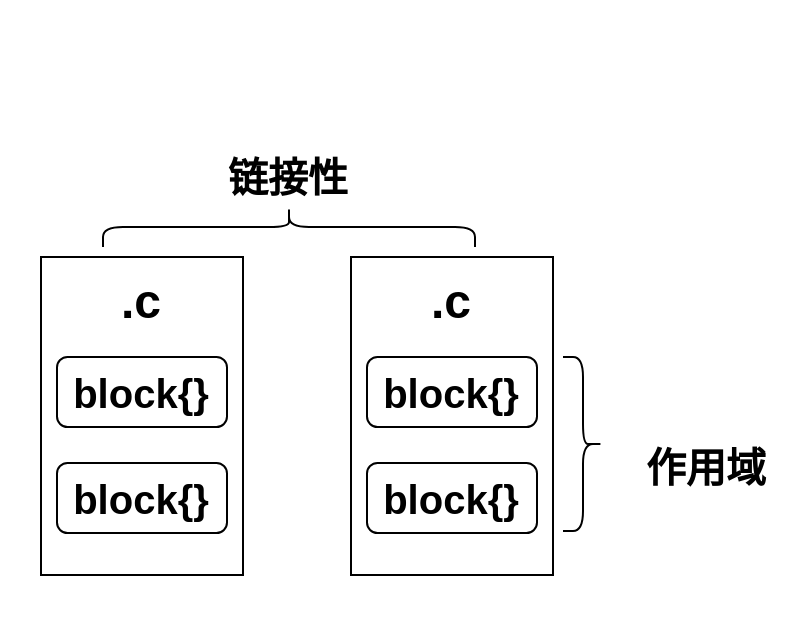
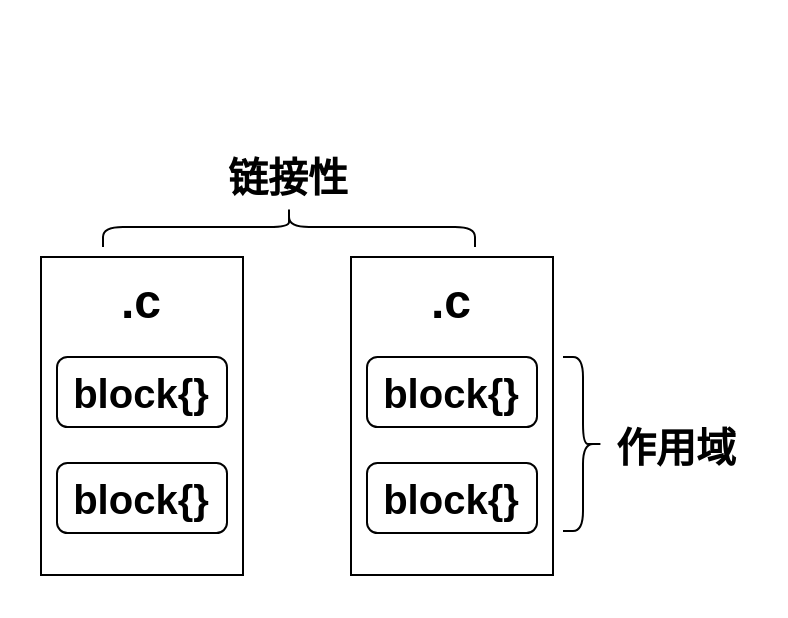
  <mxCell id="0" />
  <mxCell id="1" parent="0" />
  <mxCell id="2" value="&lt;font style=&quot;font-size: 24px&quot;&gt;&lt;b&gt;.c&lt;br&gt;&lt;br&gt;&lt;br&gt;&lt;br&gt;&lt;br&gt;&lt;/b&gt;&lt;/font&gt;" style="rounded=0;whiteSpace=wrap;html=1;" vertex="1" parent="1"><mxGeometry x="175" y="128" width="101" height="159" as="geometry" /></mxCell>
  <mxCell id="3" value="&lt;b style=&quot;font-size: 20px&quot;&gt;block{}&lt;/b&gt;" style="rounded=1;whiteSpace=wrap;html=1;" vertex="1" parent="1"><mxGeometry x="183" y="231" width="85" height="35" as="geometry" /></mxCell>
  <mxCell id="4" value="&lt;b style=&quot;font-size: 20px&quot;&gt;block{}&lt;/b&gt;" style="rounded=1;whiteSpace=wrap;html=1;" vertex="1" parent="1"><mxGeometry x="183" y="178" width="85" height="35" as="geometry" /></mxCell>
  <mxCell id="5" value="&lt;font style=&quot;font-size: 24px&quot;&gt;&lt;b&gt;.c&lt;br&gt;&lt;br&gt;&lt;br&gt;&lt;br&gt;&lt;br&gt;&lt;/b&gt;&lt;/font&gt;" style="rounded=0;whiteSpace=wrap;html=1;" vertex="1" parent="1"><mxGeometry x="20" y="128" width="101" height="159" as="geometry" /></mxCell>
  <mxCell id="6" value="&lt;b style=&quot;font-size: 20px&quot;&gt;block{}&lt;/b&gt;" style="rounded=1;whiteSpace=wrap;html=1;" vertex="1" parent="1"><mxGeometry x="28" y="231" width="85" height="35" as="geometry" /></mxCell>
  <mxCell id="7" value="&lt;b style=&quot;font-size: 20px&quot;&gt;block{}&lt;/b&gt;" style="rounded=1;whiteSpace=wrap;html=1;" vertex="1" parent="1"><mxGeometry x="28" y="178" width="85" height="35" as="geometry" /></mxCell>
  <mxCell id="8" value="" style="shape=curlyBracket;whiteSpace=wrap;html=1;rounded=1;rotation=90;" vertex="1" parent="1"><mxGeometry x="134" y="20" width="20" height="186" as="geometry" /></mxCell>
  <mxCell id="9" value="&lt;font style=&quot;font-size: 20px&quot;&gt;&lt;b&gt;链接性&lt;/b&gt;&lt;/font&gt;" style="text;html=1;strokeColor=none;fillColor=none;align=center;verticalAlign=middle;whiteSpace=wrap;rounded=0;" vertex="1" parent="1"><mxGeometry x="110" y="78" width="68" height="20" as="geometry" /></mxCell>
  <mxCell id="10" value="" style="shape=curlyBracket;whiteSpace=wrap;html=1;rounded=1;rotation=-180;" vertex="1" parent="1"><mxGeometry x="281" y="178" width="20" height="87" as="geometry" /></mxCell>
- <mxCell id="11" value="&lt;font style=&quot;font-size: 20px&quot;&gt;&lt;b&gt;作用域&lt;/b&gt;&lt;/font&gt;" style="text;html=1;strokeColor=none;fillColor=none;align=center;verticalAlign=middle;whiteSpace=wrap;rounded=0;" vertex="1" parent="1"><mxGeometry x="319" y="223" width="68" height="20" as="geometry" /></mxCell>
+ <mxCell id="11" value="&lt;font style=&quot;font-size: 20px&quot;&gt;&lt;b&gt;作用域&lt;/b&gt;&lt;/font&gt;" style="text;html=1;strokeColor=none;fillColor=none;align=center;verticalAlign=middle;whiteSpace=wrap;rounded=0;" vertex="1" parent="1"><mxGeometry x="304" y="213" width="68" height="20" as="geometry" /></mxCell>
